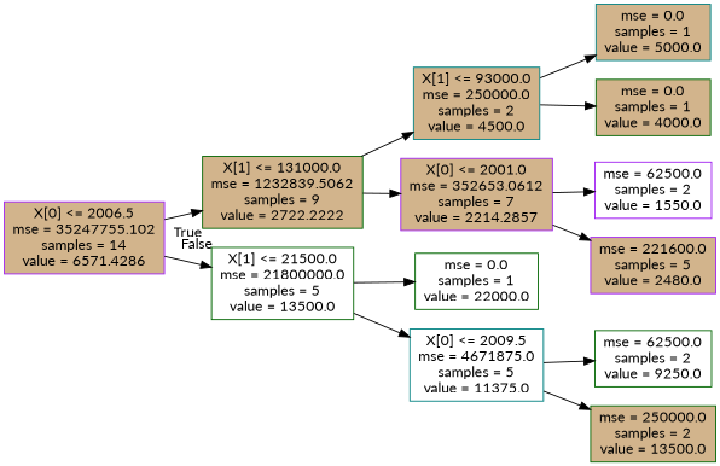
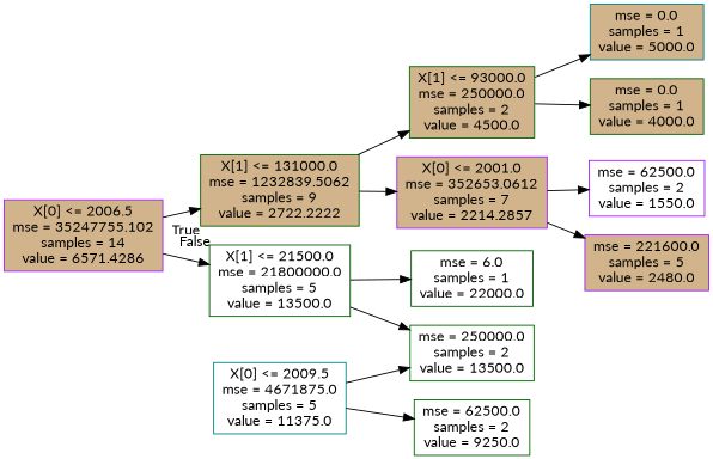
  digraph {
    fontname=Lato
    rankdir=LR
    node [color=darkgreen fillcolor=tan fontname=Lato shape=box style=filled]
    edge [fontname=Lato]
    n1 [color=purple label="X[0] <= 2006.5\nmse = 35247755.102\nsamples = 14\nvalue = 6571.4286"]
    n2 [label="X[1] <= 131000.0\nmse = 1232839.5062\nsamples = 9\nvalue = 2722.2222"]
    n3 [fillcolor=white label="X[1] <= 21500.0\nmse = 21800000.0\nsamples = 5\nvalue = 13500.0"]
-   n4 [color=teal label="X[1] <= 93000.0\nmse = 250000.0\nsamples = 2\nvalue = 4500.0"]
+   n4 [label="X[1] <= 93000.0\nmse = 250000.0\nsamples = 2\nvalue = 4500.0"]
    n5 [color=purple label="X[0] <= 2001.0\nmse = 352653.0612\nsamples = 7\nvalue = 2214.2857"]
-   n6 [fillcolor=white label="mse = 0.0\nsamples = 1\nvalue = 22000.0"]
+   n6 [fillcolor=white label="mse = 6.0\nsamples = 1\nvalue = 22000.0"]
    n7 [color=teal fillcolor=white label="X[0] <= 2009.5\nmse = 4671875.0\nsamples = 5\nvalue = 11375.0"]
    n8 [color=teal label="mse = 0.0\nsamples = 1\nvalue = 5000.0"]
    n9 [label="mse = 0.0\nsamples = 1\nvalue = 4000.0"]
    n10 [color=purple fillcolor=white label="mse = 62500.0\nsamples = 2\nvalue = 1550.0"]
    n11 [color=purple label="mse = 221600.0\nsamples = 5\nvalue = 2480.0"]
    n12 [fillcolor=white label="mse = 62500.0\nsamples = 2\nvalue = 9250.0"]
-   n13 [label="mse = 250000.0\nsamples = 2\nvalue = 13500.0"]
+   n13 [fillcolor=white label="mse = 250000.0\nsamples = 2\nvalue = 13500.0"]
    n1 -> n2 [headlabel=True labelangle=45 labeldistance=2.5]
    n1 -> n3 [headlabel=False labelangle=-45 labeldistance=2.5]
    n2 -> n4
    n2 -> n5
    n3 -> n6
-   n3 -> n7
+   n3 -> n13
    n4 -> n8
    n4 -> n9
    n5 -> n10
    n5 -> n11
    n7 -> n12
    n7 -> n13
  }
